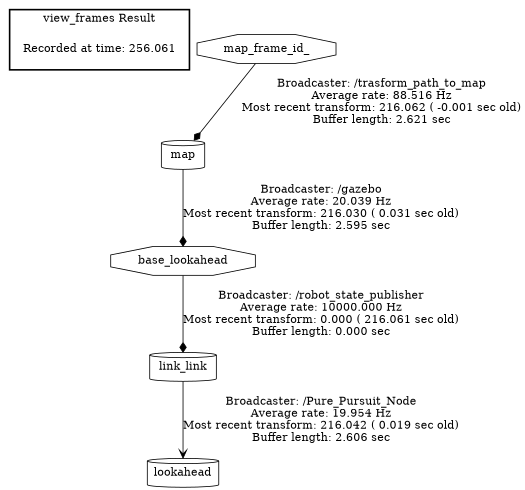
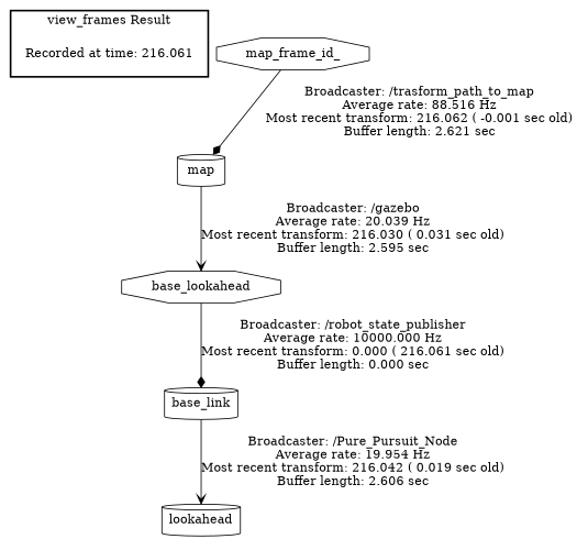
  digraph {
    node [shape=cylinder]
    edge [arrowhead=vee]
-   "Recorded at time: 216.061" [shape=plaintext label="Recorded at time: 256.061"]
+   "Recorded at time: 216.061" [shape=plaintext]
    map
    n3 [label=base_lookahead shape=octagon]
-   base_link [label=link_link]
+   base_link
    lookahead
    map_frame_id_ [shape=octagon]
    subgraph cluster_1 {
      color=black
      label="view_frames Result"
      style=bold
      "Recorded at time: 216.061"
    }
    "Recorded at time: 216.061" -> map [style=invis arrowhead=""]
-   map -> n3 [arrowhead=diamond label="Broadcaster: /gazebo\nAverage rate: 20.039 Hz\nMost recent transform: 216.030 ( 0.031 sec old)\nBuffer length: 2.595 sec\n"]
+   map -> n3 [label="Broadcaster: /gazebo\nAverage rate: 20.039 Hz\nMost recent transform: 216.030 ( 0.031 sec old)\nBuffer length: 2.595 sec\n"]
    n3 -> base_link [arrowhead=diamond label="Broadcaster: /robot_state_publisher\nAverage rate: 10000.000 Hz\nMost recent transform: 0.000 ( 216.061 sec old)\nBuffer length: 0.000 sec\n"]
    base_link -> lookahead [label="Broadcaster: /Pure_Pursuit_Node\nAverage rate: 19.954 Hz\nMost recent transform: 216.042 ( 0.019 sec old)\nBuffer length: 2.606 sec\n"]
    map_frame_id_ -> map [arrowhead=diamond label="Broadcaster: /trasform_path_to_map\nAverage rate: 88.516 Hz\nMost recent transform: 216.062 ( -0.001 sec old)\nBuffer length: 2.621 sec\n"]
  }
